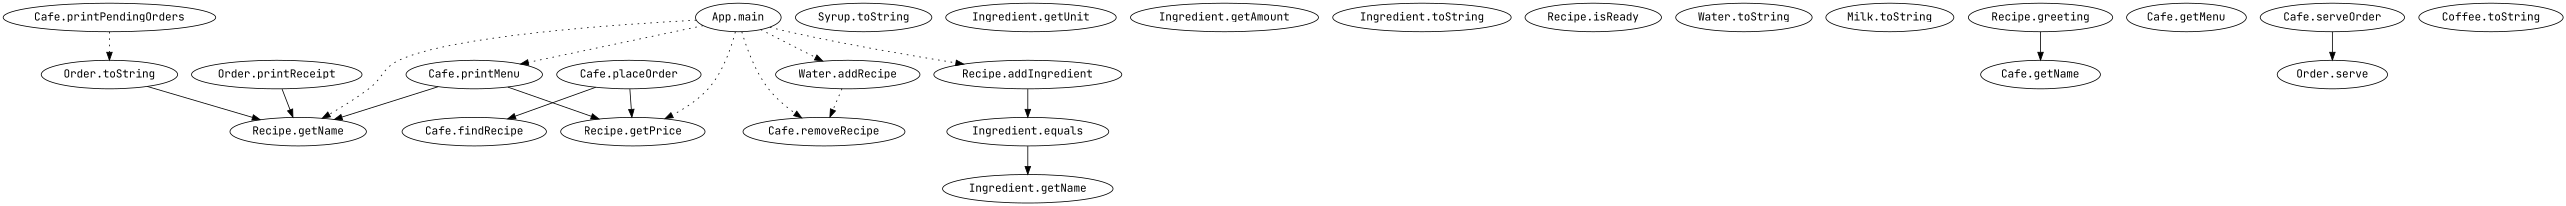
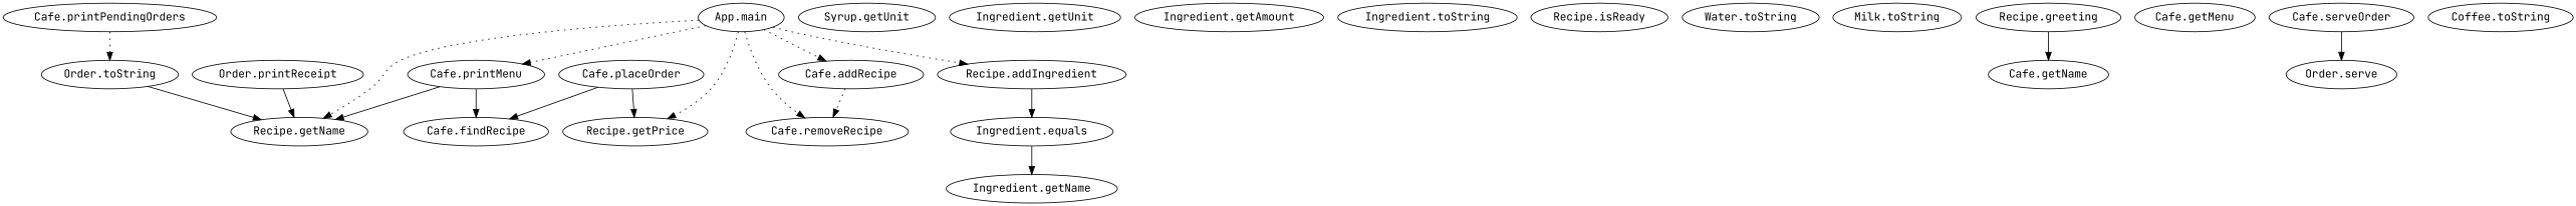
  digraph {
    fontname="JetBrains Mono"
    node [fontname="JetBrains Mono"]
    edge [fontname="JetBrains Mono"]
    n1 [label="App.main"]
    n2 [label="Recipe.addIngredient"]
-   n3 [label="Water.addRecipe"]
+   n3 [label="Cafe.addRecipe"]
    n4 [label="Cafe.removeRecipe"]
    n5 [label="Recipe.getName"]
    n6 [label="Cafe.printMenu"]
    n7 [label="Recipe.getPrice"]
    n8 [label="Ingredient.equals"]
    n9 [label="Ingredient.getName"]
-   n10 [label="Syrup.toString"]
+   n10 [label="Syrup.getUnit"]
    n11 [label="Ingredient.getUnit"]
    n12 [label="Ingredient.getAmount"]
    n13 [label="Ingredient.toString"]
    n14 [label="Recipe.isReady"]
    n15 [label="Water.toString"]
    n16 [label="Milk.toString"]
    n17 [label="Recipe.greeting"]
    n18 [label="Cafe.getName"]
    n19 [label="Cafe.getMenu"]
    n20 [label="Cafe.printPendingOrders"]
    n21 [label="Order.toString"]
    n22 [label="Cafe.placeOrder"]
    n23 [label="Cafe.findRecipe"]
    n24 [label="Cafe.serveOrder"]
    n25 [label="Order.serve"]
    n26 [label="Coffee.toString"]
    n27 [label="Order.printReceipt"]
    n1 -> n2 [style=dotted]
    n1 -> n3 [style=dotted]
    n1 -> n4 [style=dotted]
    n1 -> n5 [style=dotted]
    n1 -> n6 [style=dotted]
    n1 -> n7 [style=dotted]
    n2 -> n8
    n3 -> n4 [style=dotted]
    n6 -> n5
-   n6 -> n7
+   n6 -> n23
    n8 -> n9
    n17 -> n18
    n20 -> n21 [style=dotted]
    n21 -> n5
    n22 -> n7
    n22 -> n23
    n24 -> n25
    n27 -> n5
  }
